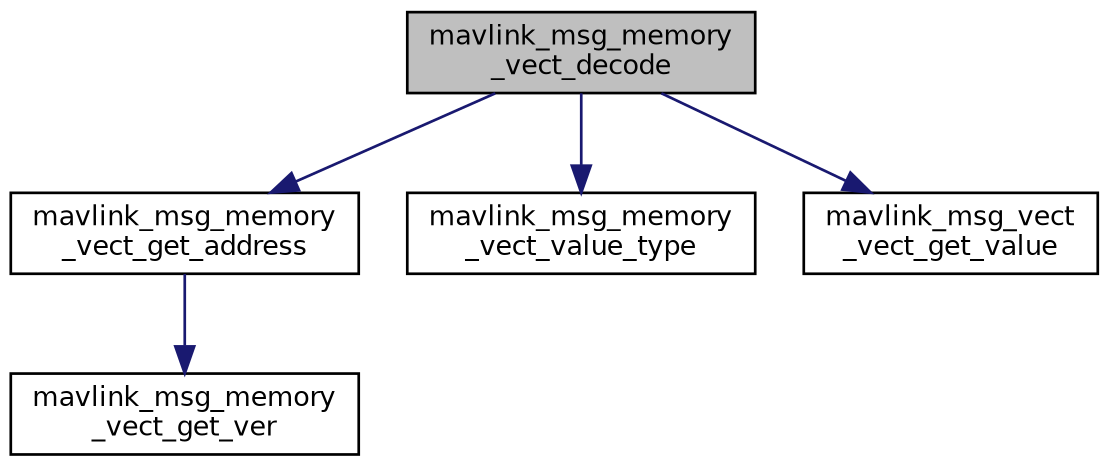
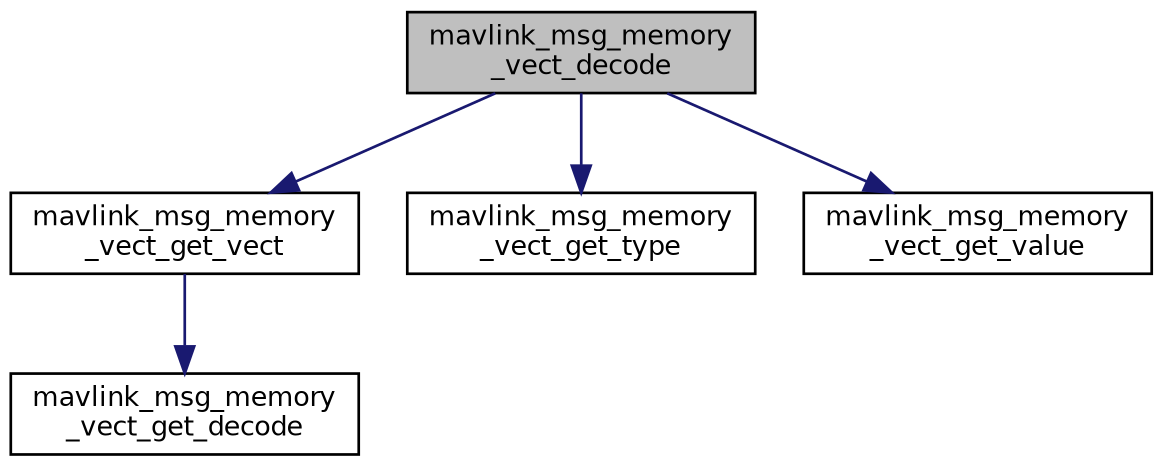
  digraph {
    rankdir=TB
    node [color=black fillcolor=white fontname=Helvetica fontsize=10 shape=record style=filled]
    edge [color=midnightblue fontname=Helvetica fontsize=10 labelfontname=Helvetica labelfontsize=10 style=solid]
    n1 [fillcolor=grey75 fontcolor=black height=0.2 label="mavlink_msg_memory\l_vect_decode" width=0.4]
-   n2 [height=0.2 label="mavlink_msg_memory\l_vect_get_address" width=0.4]
-   n3 [height=0.2 label="mavlink_msg_memory\l_vect_value_type" width=0.4]
-   n4 [height=0.2 label="mavlink_msg_vect\l_vect_get_value" width=0.4]
-   n5 [height=0.2 label="mavlink_msg_memory\l_vect_get_ver" width=0.4]
+   n2 [height=0.2 label="mavlink_msg_memory\l_vect_get_vect" width=0.4]
+   n3 [height=0.2 label="mavlink_msg_memory\l_vect_get_type" width=0.4]
+   n4 [height=0.2 label="mavlink_msg_memory\l_vect_get_value" width=0.4]
+   n5 [height=0.2 label="mavlink_msg_memory\l_vect_get_decode" width=0.4]
    n1 -> n2
    n1 -> n3
    n1 -> n4
    n2 -> n5
  }
